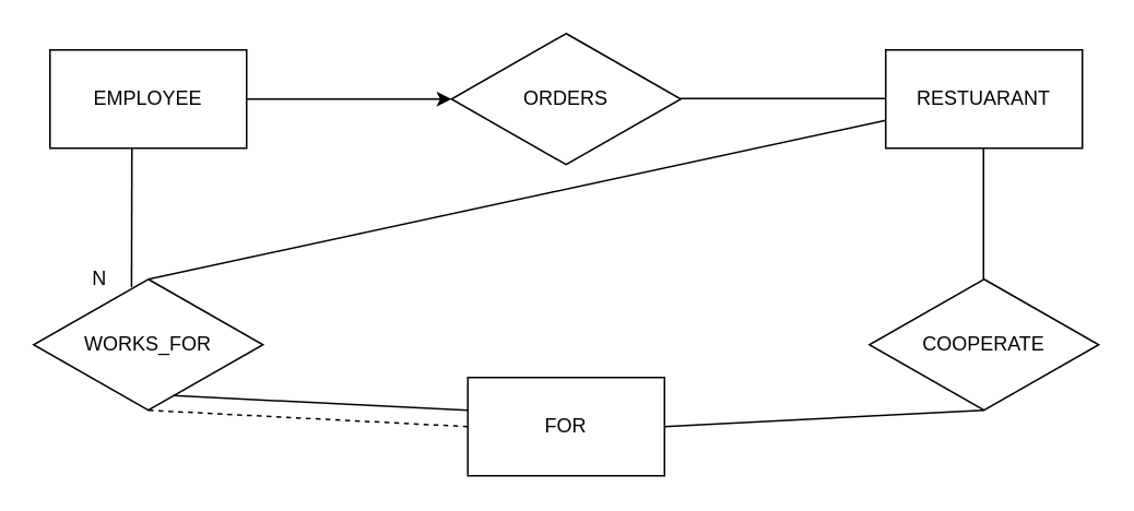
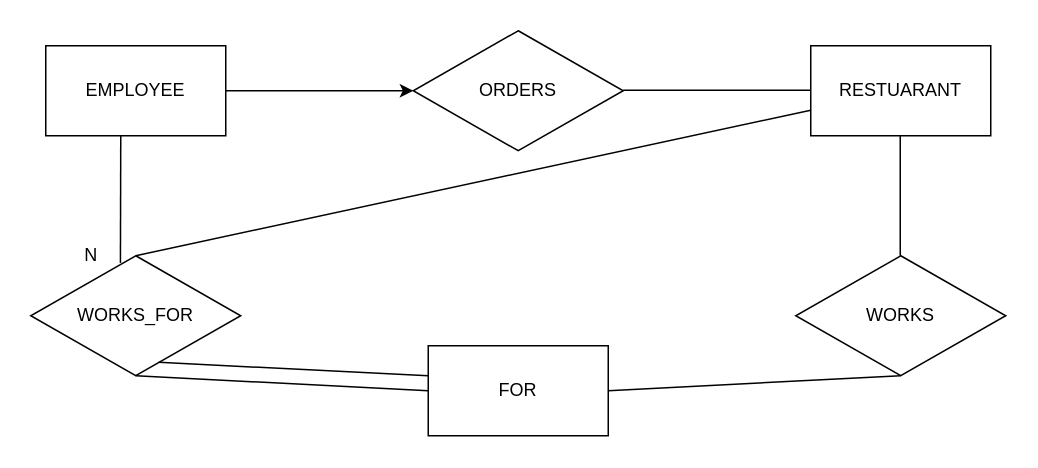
  <mxCell id="0" />
  <mxCell id="1" parent="0" />
  <mxCell id="2" value="EMPLOYEE" style="rounded=0;whiteSpace=wrap;html=1;fillColor=default;strokeColor=default;fontColor=default;" vertex="1" parent="1"><mxGeometry x="30" y="30" width="120" height="60" as="geometry" /></mxCell>
  <mxCell id="3" value="RESTUARANT" style="rounded=0;whiteSpace=wrap;html=1;fontColor=default;strokeColor=default;fillColor=default;" vertex="1" parent="1"><mxGeometry x="540" y="30" width="120" height="60" as="geometry" /></mxCell>
  <mxCell id="4" value="ORDERS" style="rhombus;whiteSpace=wrap;html=1;fontColor=default;strokeColor=default;fillColor=default;" vertex="1" parent="1"><mxGeometry x="275" y="20" width="140" height="80" as="geometry" /></mxCell>
  <mxCell id="5" value="FOR" style="rounded=0;whiteSpace=wrap;html=1;fontColor=default;strokeColor=default;fillColor=default;" vertex="1" parent="1"><mxGeometry x="285" y="230" width="120" height="60" as="geometry" /></mxCell>
  <mxCell id="6" value="" style="endArrow=classic;html=1;rounded=0;labelBackgroundColor=default;fontColor=default;strokeColor=default;entryX=0;entryY=0.5;entryDx=0;entryDy=0;exitX=1;exitY=0.5;exitDx=0;exitDy=0;" edge="1" parent="1" source="2" target="4"><mxGeometry width="50" height="50" relative="1" as="geometry"><mxPoint x="170" y="100" as="sourcePoint" /><mxPoint x="220" y="50" as="targetPoint" /></mxGeometry></mxCell>
  <mxCell id="7" value="" style="endArrow=none;html=1;rounded=0;labelBackgroundColor=default;fontColor=default;strokeColor=default;entryX=0;entryY=0.5;entryDx=0;entryDy=0;exitX=1;exitY=0.5;exitDx=0;exitDy=0;" edge="1" parent="1"><mxGeometry width="50" height="50" relative="1" as="geometry"><mxPoint x="415" y="59.66" as="sourcePoint" /><mxPoint x="540" y="59.66" as="targetPoint" /></mxGeometry></mxCell>
  <mxCell id="8" value="WORKS_FOR" style="rhombus;whiteSpace=wrap;html=1;fontColor=default;strokeColor=default;fillColor=default;" vertex="1" parent="1"><mxGeometry x="20" y="170" width="140" height="80" as="geometry" /></mxCell>
- <mxCell id="9" value="COOPERATE" style="rhombus;whiteSpace=wrap;html=1;fontColor=default;strokeColor=default;fillColor=default;" vertex="1" parent="1"><mxGeometry x="530" y="170" width="140" height="80" as="geometry" /></mxCell>
+ <mxCell id="9" value="WORKS" style="rhombus;whiteSpace=wrap;html=1;fontColor=default;strokeColor=default;fillColor=default;" vertex="1" parent="1"><mxGeometry x="530" y="170" width="140" height="80" as="geometry" /></mxCell>
  <mxCell id="10" value="" style="endArrow=none;html=1;rounded=0;labelBackgroundColor=default;fontColor=default;strokeColor=default;exitX=0.5;exitY=0;exitDx=0;exitDy=0;" edge="1" parent="1" source="8" target="3"><mxGeometry width="50" height="50" relative="1" as="geometry"><mxPoint x="80" y="160" as="sourcePoint" /><mxPoint x="130" y="110" as="targetPoint" /></mxGeometry></mxCell>
- <mxCell id="11" value="" style="endArrow=none;html=1;rounded=0;labelBackgroundColor=default;fontColor=default;strokeColor=default;entryX=0.5;entryY=1;entryDx=0;entryDy=0;exitX=0;exitY=0.5;exitDx=0;exitDy=0;dashed=1;" edge="1" parent="1" source="5" target="8"><mxGeometry width="50" height="50" relative="1" as="geometry"><mxPoint x="190" y="290" as="sourcePoint" /><mxPoint x="240" y="240" as="targetPoint" /></mxGeometry></mxCell>
+ <mxCell id="11" value="" style="endArrow=none;html=1;rounded=0;labelBackgroundColor=default;fontColor=default;strokeColor=default;entryX=0.5;entryY=1;entryDx=0;entryDy=0;exitX=0;exitY=0.5;exitDx=0;exitDy=0;" edge="1" parent="1" source="5" target="8"><mxGeometry width="50" height="50" relative="1" as="geometry"><mxPoint x="190" y="290" as="sourcePoint" /><mxPoint x="240" y="240" as="targetPoint" /></mxGeometry></mxCell>
  <mxCell id="12" value="" style="endArrow=none;html=1;rounded=0;labelBackgroundColor=default;fontColor=default;strokeColor=default;exitX=0.5;exitY=1;exitDx=0;exitDy=0;" edge="1" parent="1" source="9"><mxGeometry width="50" height="50" relative="1" as="geometry"><mxPoint x="600" y="270" as="sourcePoint" /><mxPoint x="405" y="260" as="targetPoint" /></mxGeometry></mxCell>
  <mxCell id="13" value="" style="endArrow=none;html=1;rounded=0;labelBackgroundColor=default;fontColor=default;strokeColor=default;entryX=0.5;entryY=1;entryDx=0;entryDy=0;exitX=0.5;exitY=0;exitDx=0;exitDy=0;" edge="1" parent="1"><mxGeometry width="50" height="50" relative="1" as="geometry"><mxPoint x="599.66" y="170" as="sourcePoint" /><mxPoint x="599.66" y="90" as="targetPoint" /></mxGeometry></mxCell>
  <mxCell id="14" value="N" style="text;html=1;align=center;verticalAlign=middle;resizable=0;points=[];autosize=1;strokeColor=none;fillColor=none;fontColor=default;" vertex="1" parent="1"><mxGeometry x="50" y="160" width="20" height="20" as="geometry" /></mxCell>
  <mxCell id="15" value="" style="endArrow=none;html=1;rounded=0;labelBackgroundColor=default;fontColor=default;strokeColor=default;entryX=0.5;entryY=1;entryDx=0;entryDy=0;exitX=0.427;exitY=0.06;exitDx=0;exitDy=0;exitPerimeter=0;" edge="1" parent="1" source="8"><mxGeometry width="50" height="50" relative="1" as="geometry"><mxPoint x="80" y="170" as="sourcePoint" /><mxPoint x="80" y="90" as="targetPoint" /></mxGeometry></mxCell>
  <mxCell id="16" value="" style="endArrow=none;html=1;rounded=0;labelBackgroundColor=default;fontColor=default;strokeColor=default;exitX=0;exitY=0.5;exitDx=0;exitDy=0;entryX=0.609;entryY=0.888;entryDx=0;entryDy=0;entryPerimeter=0;" edge="1" parent="1" target="8"><mxGeometry width="50" height="50" relative="1" as="geometry"><mxPoint x="285" y="250" as="sourcePoint" /><mxPoint x="110" y="240" as="targetPoint" /></mxGeometry></mxCell>
